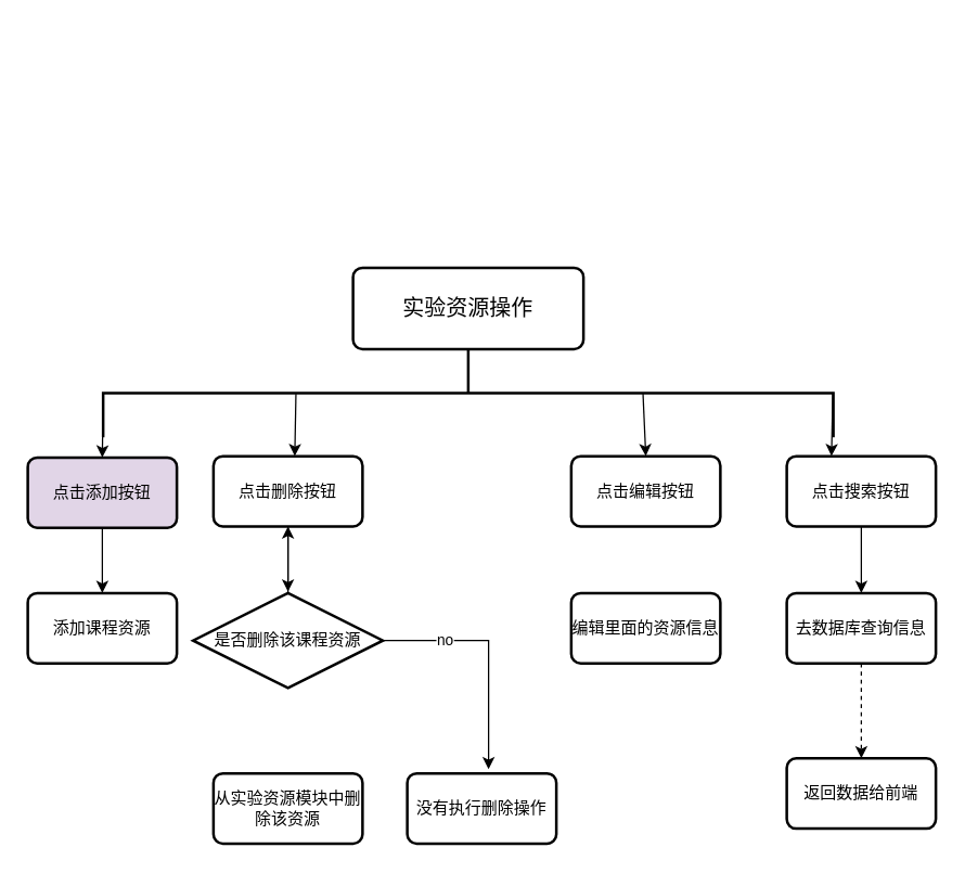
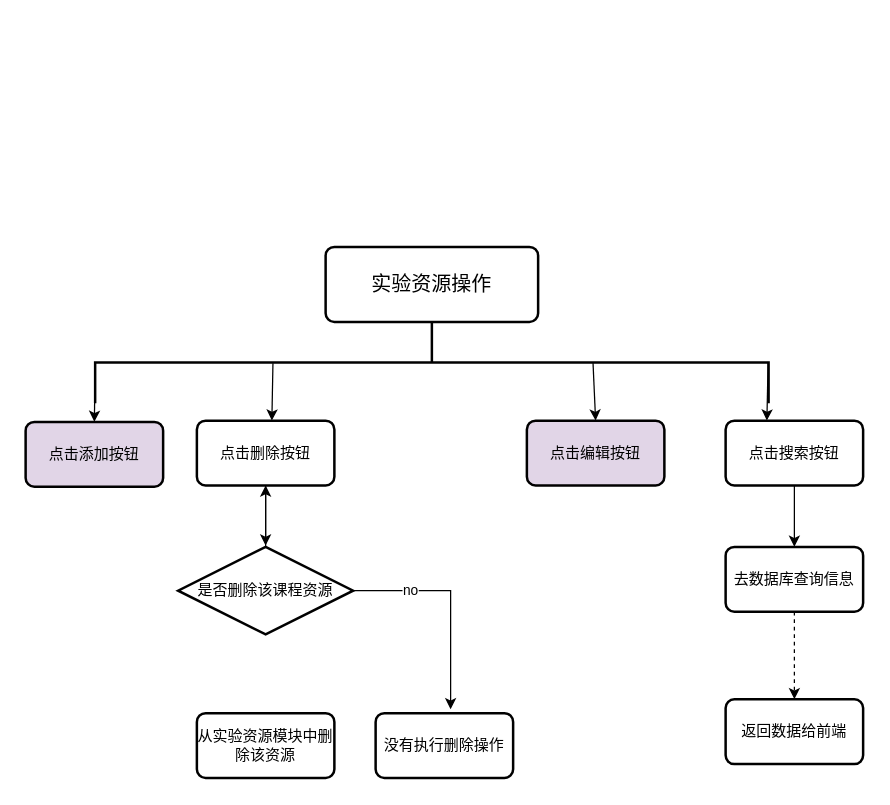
  <mxCell id="0" />
  <mxCell id="1" parent="0" />
  <mxCell id="2" value="&lt;p style=&quot;margin-left:0.0pt;mso-para-margin-left:0.0gd;text-indent:0.0pt;&lt;br/&gt;mso-char-indent-count:0.0;text-align:justify;text-justify:inter-ideograph;&lt;br/&gt;mso-list:l0 level1 lfo1;&quot; align=&quot;justify&quot; class=&quot;MsoNormal&quot;&gt;&lt;span style=&quot;mso-spacerun:'yes';font-family:宋体;mso-ascii-font-family:'Times New Roman';&lt;br/&gt;mso-hansi-font-family:'Times New Roman';mso-bidi-font-family:'Times New Roman';font-size:12.0pt;&lt;br/&gt;mso-font-kerning:1.0pt;&quot;&gt;实验资源操作&lt;/span&gt;&lt;span style=&quot;mso-spacerun:'yes';font-family:宋体;mso-ascii-font-family:'Times New Roman';&lt;br/&gt;mso-hansi-font-family:'Times New Roman';mso-bidi-font-family:'Times New Roman';font-size:12.0pt;&lt;br/&gt;mso-font-kerning:1.0pt;&quot;&gt;&lt;/span&gt;&lt;/p&gt;" style="rounded=1;whiteSpace=wrap;html=1;absoluteArcSize=1;arcSize=14;strokeWidth=2;" vertex="1" parent="1"><mxGeometry x="260" y="197" width="170" height="60" as="geometry" /></mxCell>
  <mxCell id="3" value="" style="strokeWidth=2;html=1;shape=mxgraph.flowchart.annotation_2;align=left;labelPosition=right;pointerEvents=1;rotation=90;" vertex="1" parent="1"><mxGeometry x="312.5" y="20.13" width="65" height="538.75" as="geometry" /></mxCell>
- <mxCell id="4" value="" style="edgeStyle=orthogonalEdgeStyle;rounded=0;orthogonalLoop=1;jettySize=auto;html=1;" edge="1" parent="1" source="5" target="6"><mxGeometry relative="1" as="geometry" /></mxCell>
  <mxCell id="5" value="点击添加按钮" style="rounded=1;whiteSpace=wrap;html=1;absoluteArcSize=1;arcSize=14;strokeWidth=2;fillColor=#e1d5e7;" vertex="1" parent="1"><mxGeometry x="20" y="337" width="110" height="51.88" as="geometry" /></mxCell>
- <mxCell id="6" value="添加课程资源" style="rounded=1;whiteSpace=wrap;html=1;absoluteArcSize=1;arcSize=14;strokeWidth=2;" vertex="1" parent="1"><mxGeometry x="20" y="437" width="110" height="51.88" as="geometry" /></mxCell>
  <mxCell id="7" value="" style="endArrow=classic;html=1;rounded=0;exitX=0.5;exitY=1;exitDx=0;exitDy=0;exitPerimeter=0;entryX=0.5;entryY=0;entryDx=0;entryDy=0;" edge="1" parent="1" source="3" target="5"><mxGeometry width="50" height="50" relative="1" as="geometry"><mxPoint x="370" y="267" as="sourcePoint" /><mxPoint x="420" y="217" as="targetPoint" /></mxGeometry></mxCell>
  <mxCell id="8" value="" style="edgeStyle=orthogonalEdgeStyle;rounded=0;orthogonalLoop=1;jettySize=auto;html=1;" edge="1" parent="1" source="9"><mxGeometry relative="1" as="geometry"><mxPoint x="212" y="436" as="targetPoint" /></mxGeometry></mxCell>
  <mxCell id="9" value="点击删除按钮" style="rounded=1;whiteSpace=wrap;html=1;absoluteArcSize=1;arcSize=14;strokeWidth=2;" vertex="1" parent="1"><mxGeometry x="157" y="336" width="110" height="51.88" as="geometry" /></mxCell>
  <mxCell id="10" value="" style="endArrow=classic;html=1;rounded=0;exitX=0.508;exitY=0.736;exitDx=0;exitDy=0;exitPerimeter=0;entryX=0.5;entryY=0;entryDx=0;entryDy=0;" edge="1" parent="1" source="3"><mxGeometry width="50" height="50" relative="1" as="geometry"><mxPoint x="209" y="289" as="sourcePoint" /><mxPoint x="217" y="336" as="targetPoint" /></mxGeometry></mxCell>
  <mxCell id="11" value="" style="edgeStyle=orthogonalEdgeStyle;rounded=0;orthogonalLoop=1;jettySize=auto;html=1;" edge="1" parent="1" source="12" target="9"><mxGeometry relative="1" as="geometry" /></mxCell>
  <mxCell id="12" value="是否删除该课程资源" style="strokeWidth=2;html=1;shape=mxgraph.flowchart.decision;whiteSpace=wrap;" vertex="1" parent="1"><mxGeometry x="142" y="437" width="140" height="70" as="geometry" /></mxCell>
  <mxCell id="13" value="" style="endArrow=classic;html=1;rounded=0;exitX=1;exitY=0.5;exitDx=0;exitDy=0;exitPerimeter=0;" edge="1" parent="1" source="12"><mxGeometry width="50" height="50" relative="1" as="geometry"><mxPoint x="370" y="267" as="sourcePoint" /><mxPoint x="360" y="567" as="targetPoint" /><Array as="points"><mxPoint x="360" y="472" /></Array></mxGeometry></mxCell>
  <mxCell id="14" value="no" style="edgeLabel;html=1;align=center;verticalAlign=middle;resizable=0;points=[];" vertex="1" connectable="0" parent="13"><mxGeometry x="-0.475" y="1" relative="1" as="geometry"><mxPoint as="offset" /></mxGeometry></mxCell>
  <mxCell id="15" value="从实验资源模块中删除该资源" style="rounded=1;whiteSpace=wrap;html=1;absoluteArcSize=1;arcSize=14;strokeWidth=2;" vertex="1" parent="1"><mxGeometry x="157" y="570" width="110" height="51.88" as="geometry" /></mxCell>
  <mxCell id="16" value="没有执行删除操作" style="rounded=1;whiteSpace=wrap;html=1;absoluteArcSize=1;arcSize=14;strokeWidth=2;" vertex="1" parent="1"><mxGeometry x="300" y="570" width="110" height="51.88" as="geometry" /></mxCell>
- <mxCell id="17" value="点击编辑按钮" style="rounded=1;whiteSpace=wrap;html=1;absoluteArcSize=1;arcSize=14;strokeWidth=2;" vertex="1" parent="1"><mxGeometry x="421" y="336" width="110" height="51.88" as="geometry" /></mxCell>
+ <mxCell id="17" value="点击编辑按钮" style="rounded=1;whiteSpace=wrap;html=1;absoluteArcSize=1;arcSize=14;strokeWidth=2;fillColor=#e1d5e7;" vertex="1" parent="1"><mxGeometry x="421" y="336" width="110" height="51.88" as="geometry" /></mxCell>
  <mxCell id="18" value="" style="endArrow=classic;html=1;rounded=0;entryX=0.5;entryY=0;entryDx=0;entryDy=0;exitX=0.508;exitY=0.244;exitDx=0;exitDy=0;exitPerimeter=0;" edge="1" parent="1" target="17"><mxGeometry width="50" height="50" relative="1" as="geometry"><mxPoint x="473.92" y="290.025" as="sourcePoint" /><mxPoint x="218" y="346" as="targetPoint" /></mxGeometry></mxCell>
- <mxCell id="19" value="编辑里面的资源信息" style="rounded=1;whiteSpace=wrap;html=1;absoluteArcSize=1;arcSize=14;strokeWidth=2;" vertex="1" parent="1"><mxGeometry x="421" y="437" width="110" height="51.88" as="geometry" /></mxCell>
  <mxCell id="20" value="" style="edgeStyle=orthogonalEdgeStyle;rounded=0;orthogonalLoop=1;jettySize=auto;html=1;" edge="1" parent="1" source="21" target="24"><mxGeometry relative="1" as="geometry" /></mxCell>
  <mxCell id="21" value="点击搜索按钮" style="rounded=1;whiteSpace=wrap;html=1;absoluteArcSize=1;arcSize=14;strokeWidth=2;" vertex="1" parent="1"><mxGeometry x="580" y="336" width="110" height="51.88" as="geometry" /></mxCell>
  <mxCell id="22" value="" style="endArrow=classic;html=1;rounded=0;exitX=0.5;exitY=1;exitDx=0;exitDy=0;exitPerimeter=0;entryX=0.5;entryY=0;entryDx=0;entryDy=0;" edge="1" parent="1"><mxGeometry width="50" height="50" relative="1" as="geometry"><mxPoint x="614" y="289" as="sourcePoint" /><mxPoint x="613" y="336" as="targetPoint" /></mxGeometry></mxCell>
  <mxCell id="23" value="" style="edgeStyle=orthogonalEdgeStyle;rounded=0;orthogonalLoop=1;jettySize=auto;html=1;dashed=1;" edge="1" parent="1" source="24" target="25"><mxGeometry relative="1" as="geometry" /></mxCell>
  <mxCell id="24" value="去数据库查询信息" style="rounded=1;whiteSpace=wrap;html=1;absoluteArcSize=1;arcSize=14;strokeWidth=2;" vertex="1" parent="1"><mxGeometry x="580" y="437" width="110" height="51.88" as="geometry" /></mxCell>
  <mxCell id="25" value="返回数据给前端" style="rounded=1;whiteSpace=wrap;html=1;absoluteArcSize=1;arcSize=14;strokeWidth=2;" vertex="1" parent="1"><mxGeometry x="580" y="558.88" width="110" height="51.88" as="geometry" /></mxCell>
